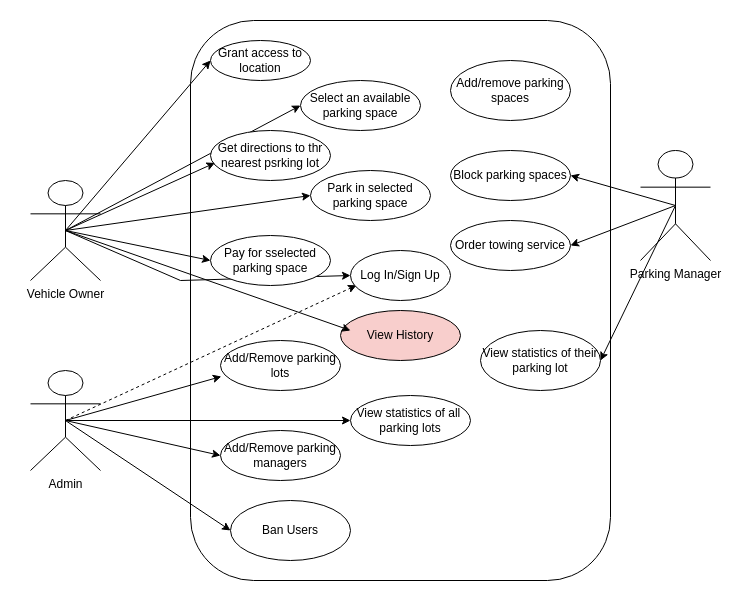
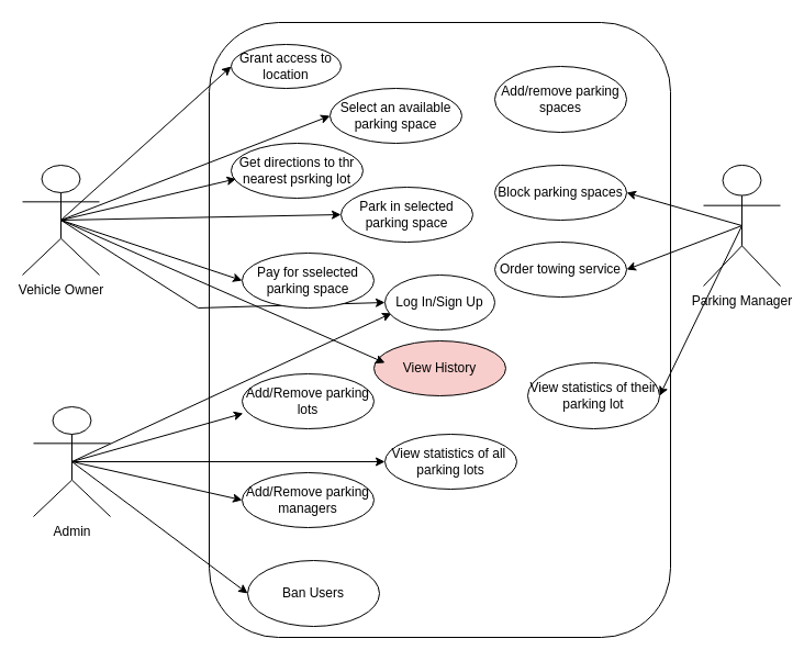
  <mxCell id="0" />
  <mxCell id="1" parent="0" />
  <mxCell id="2" value="" style="rounded=1;whiteSpace=wrap;html=1;direction=south;" parent="1" vertex="1"><mxGeometry x="190" y="20" width="420" height="560" as="geometry" /></mxCell>
  <mxCell id="3" style="rounded=0;orthogonalLoop=1;jettySize=auto;html=1;exitX=0.5;exitY=0.5;exitDx=0;exitDy=0;exitPerimeter=0;entryX=0;entryY=0.5;entryDx=0;entryDy=0;" edge="1" parent="1" source="8" target="18"><mxGeometry relative="1" as="geometry" /></mxCell>
  <mxCell id="4" style="rounded=0;orthogonalLoop=1;jettySize=auto;html=1;exitX=0.5;exitY=0.5;exitDx=0;exitDy=0;exitPerimeter=0;entryX=0;entryY=0.5;entryDx=0;entryDy=0;" edge="1" parent="1" source="8" target="21"><mxGeometry relative="1" as="geometry" /></mxCell>
  <mxCell id="5" style="rounded=0;orthogonalLoop=1;jettySize=auto;html=1;exitX=0.5;exitY=0.5;exitDx=0;exitDy=0;exitPerimeter=0;entryX=0;entryY=0.5;entryDx=0;entryDy=0;" edge="1" parent="1" source="8" target="22"><mxGeometry relative="1" as="geometry" /></mxCell>
  <mxCell id="6" style="rounded=0;orthogonalLoop=1;jettySize=auto;html=1;exitX=0.5;exitY=0.5;exitDx=0;exitDy=0;exitPerimeter=0;entryX=0;entryY=0.5;entryDx=0;entryDy=0;" edge="1" parent="1" source="8" target="20"><mxGeometry relative="1" as="geometry" /></mxCell>
  <mxCell id="7" style="rounded=0;orthogonalLoop=1;jettySize=auto;html=1;exitX=0.5;exitY=0.5;exitDx=0;exitDy=0;exitPerimeter=0;entryX=0;entryY=0.5;entryDx=0;entryDy=0;" edge="1" parent="1" source="8" target="35"><mxGeometry relative="1" as="geometry"><Array as="points"><mxPoint x="180" y="280" /></Array></mxGeometry></mxCell>
- <mxCell id="8" value="Vehicle Owner" style="shape=umlActor;verticalLabelPosition=bottom;verticalAlign=top;html=1;outlineConnect=0;" parent="1" vertex="1"><mxGeometry x="30" y="180" width="70" height="100" as="geometry" /></mxCell>
+ <mxCell id="8" value="Vehicle Owner" style="shape=umlActor;verticalLabelPosition=bottom;verticalAlign=top;html=1;outlineConnect=0;" parent="1" vertex="1"><mxGeometry x="20" y="150" width="70" height="100" as="geometry" /></mxCell>
  <mxCell id="9" style="rounded=0;orthogonalLoop=1;jettySize=auto;html=1;exitX=0.5;exitY=0.5;exitDx=0;exitDy=0;exitPerimeter=0;entryX=1;entryY=0.5;entryDx=0;entryDy=0;" edge="1" parent="1" source="12" target="24"><mxGeometry relative="1" as="geometry" /></mxCell>
  <mxCell id="10" style="rounded=0;orthogonalLoop=1;jettySize=auto;html=1;exitX=0.5;exitY=0.5;exitDx=0;exitDy=0;exitPerimeter=0;entryX=1;entryY=0.5;entryDx=0;entryDy=0;" edge="1" parent="1" source="12" target="25"><mxGeometry relative="1" as="geometry" /></mxCell>
  <mxCell id="11" style="rounded=0;orthogonalLoop=1;jettySize=auto;html=1;exitX=0.5;exitY=0.5;exitDx=0;exitDy=0;exitPerimeter=0;entryX=1;entryY=0.5;entryDx=0;entryDy=0;" edge="1" parent="1" source="12" target="31"><mxGeometry relative="1" as="geometry" /></mxCell>
  <mxCell id="12" value="Parking Manager" style="shape=umlActor;verticalLabelPosition=bottom;verticalAlign=top;html=1;outlineConnect=0;" parent="1" vertex="1"><mxGeometry x="640" y="150" width="70" height="110" as="geometry" /></mxCell>
  <mxCell id="13" style="rounded=0;orthogonalLoop=1;jettySize=auto;html=1;exitX=0.5;exitY=0.5;exitDx=0;exitDy=0;exitPerimeter=0;entryX=0;entryY=0.5;entryDx=0;entryDy=0;" edge="1" parent="1" source="17" target="27"><mxGeometry relative="1" as="geometry" /></mxCell>
  <mxCell id="14" style="rounded=0;orthogonalLoop=1;jettySize=auto;html=1;exitX=0.5;exitY=0.5;exitDx=0;exitDy=0;exitPerimeter=0;entryX=0;entryY=0.5;entryDx=0;entryDy=0;" edge="1" parent="1" source="17" target="28"><mxGeometry relative="1" as="geometry" /></mxCell>
  <mxCell id="15" style="edgeStyle=orthogonalEdgeStyle;rounded=0;orthogonalLoop=1;jettySize=auto;html=1;exitX=0.5;exitY=0.5;exitDx=0;exitDy=0;exitPerimeter=0;entryX=0;entryY=0.5;entryDx=0;entryDy=0;" edge="1" parent="1" source="17" target="29"><mxGeometry relative="1" as="geometry" /></mxCell>
- <mxCell id="16" style="rounded=0;orthogonalLoop=1;jettySize=auto;html=1;exitX=0.5;exitY=0.5;exitDx=0;exitDy=0;exitPerimeter=0;entryX=0.06;entryY=0.696;entryDx=0;entryDy=0;entryPerimeter=0;dashed=1;" edge="1" parent="1" source="17" target="35"><mxGeometry relative="1" as="geometry" /></mxCell>
+ <mxCell id="16" style="rounded=0;orthogonalLoop=1;jettySize=auto;html=1;exitX=0.5;exitY=0.5;exitDx=0;exitDy=0;exitPerimeter=0;entryX=0.06;entryY=0.696;entryDx=0;entryDy=0;entryPerimeter=0;" edge="1" parent="1" source="17" target="35"><mxGeometry relative="1" as="geometry" /></mxCell>
  <mxCell id="17" value="Admin" style="shape=umlActor;verticalLabelPosition=bottom;verticalAlign=top;html=1;outlineConnect=0;" parent="1" vertex="1"><mxGeometry x="30" y="370" width="70" height="100" as="geometry" /></mxCell>
  <mxCell id="18" value="Grant access to location" style="ellipse;whiteSpace=wrap;html=1;" vertex="1" parent="1"><mxGeometry x="210" y="40" width="100" height="40" as="geometry" /></mxCell>
  <mxCell id="19" value="Get directions to thr nearest psrking lot" style="ellipse;whiteSpace=wrap;html=1;" vertex="1" parent="1"><mxGeometry x="210" y="130" width="120" height="50" as="geometry" /></mxCell>
  <mxCell id="20" value="Select an available parking space" style="ellipse;whiteSpace=wrap;html=1;" vertex="1" parent="1"><mxGeometry x="300" y="80" width="120" height="50" as="geometry" /></mxCell>
  <mxCell id="21" value="Park in selected parking space" style="ellipse;whiteSpace=wrap;html=1;" vertex="1" parent="1"><mxGeometry x="310" y="170" width="120" height="50" as="geometry" /></mxCell>
- <mxCell id="22" value="Pay for sselected parking space" style="ellipse;whiteSpace=wrap;html=1;" vertex="1" parent="1"><mxGeometry x="210" y="235" width="120" height="50" as="geometry" /></mxCell>
+ <mxCell id="22" value="Pay for sselected parking space" style="ellipse;whiteSpace=wrap;html=1;" vertex="1" parent="1"><mxGeometry x="220" y="230" width="120" height="50" as="geometry" /></mxCell>
  <mxCell id="23" value="Add/remove parking spaces" style="ellipse;whiteSpace=wrap;html=1;" vertex="1" parent="1"><mxGeometry x="450" y="60" width="120" height="60" as="geometry" /></mxCell>
  <mxCell id="24" value="Block parking spaces" style="ellipse;whiteSpace=wrap;html=1;" vertex="1" parent="1"><mxGeometry x="450" y="150" width="120" height="50" as="geometry" /></mxCell>
  <mxCell id="25" value="Order towing service" style="ellipse;whiteSpace=wrap;html=1;" vertex="1" parent="1"><mxGeometry x="450" y="220" width="120" height="50" as="geometry" /></mxCell>
  <mxCell id="26" value="Add/Remove parking lots" style="ellipse;whiteSpace=wrap;html=1;" vertex="1" parent="1"><mxGeometry x="220" y="340" width="120" height="50" as="geometry" /></mxCell>
  <mxCell id="27" value="Add/Remove parking managers" style="ellipse;whiteSpace=wrap;html=1;" vertex="1" parent="1"><mxGeometry x="220" y="430" width="120" height="50" as="geometry" /></mxCell>
- <mxCell id="28" value="Ban Users" style="ellipse;whiteSpace=wrap;html=1;" vertex="1" parent="1"><mxGeometry x="230" y="500" width="120" height="60" as="geometry" /></mxCell>
+ <mxCell id="28" value="Ban Users" style="ellipse;whiteSpace=wrap;html=1;" vertex="1" parent="1"><mxGeometry x="225" y="510" width="120" height="60" as="geometry" /></mxCell>
  <mxCell id="29" value="View statistics of all&amp;nbsp; parking lots" style="ellipse;whiteSpace=wrap;html=1;" vertex="1" parent="1"><mxGeometry x="350" y="395" width="120" height="50" as="geometry" /></mxCell>
  <mxCell id="30" value="View History" style="ellipse;whiteSpace=wrap;html=1;fillColor=#f8cecc;" vertex="1" parent="1"><mxGeometry x="340" y="310" width="120" height="50" as="geometry" /></mxCell>
  <mxCell id="31" value="View statistics of their parking lot" style="ellipse;whiteSpace=wrap;html=1;" vertex="1" parent="1"><mxGeometry x="480" y="330" width="120" height="60" as="geometry" /></mxCell>
  <mxCell id="32" style="rounded=0;orthogonalLoop=1;jettySize=auto;html=1;exitX=0.5;exitY=0.5;exitDx=0;exitDy=0;exitPerimeter=0;entryX=0.037;entryY=0.648;entryDx=0;entryDy=0;entryPerimeter=0;" edge="1" parent="1" source="8" target="19"><mxGeometry relative="1" as="geometry" /></mxCell>
  <mxCell id="33" style="rounded=0;orthogonalLoop=1;jettySize=auto;html=1;exitX=0.5;exitY=0.5;exitDx=0;exitDy=0;exitPerimeter=0;" edge="1" parent="1" source="8"><mxGeometry relative="1" as="geometry"><mxPoint x="350" y="330" as="targetPoint" /></mxGeometry></mxCell>
  <mxCell id="34" style="rounded=0;orthogonalLoop=1;jettySize=auto;html=1;exitX=0.5;exitY=0.5;exitDx=0;exitDy=0;exitPerimeter=0;entryX=0.007;entryY=0.72;entryDx=0;entryDy=0;entryPerimeter=0;" edge="1" parent="1" source="17" target="26"><mxGeometry relative="1" as="geometry" /></mxCell>
  <mxCell id="35" value="Log In/Sign Up" style="ellipse;whiteSpace=wrap;html=1;" vertex="1" parent="1"><mxGeometry x="350" y="250" width="100" height="50" as="geometry" /></mxCell>
